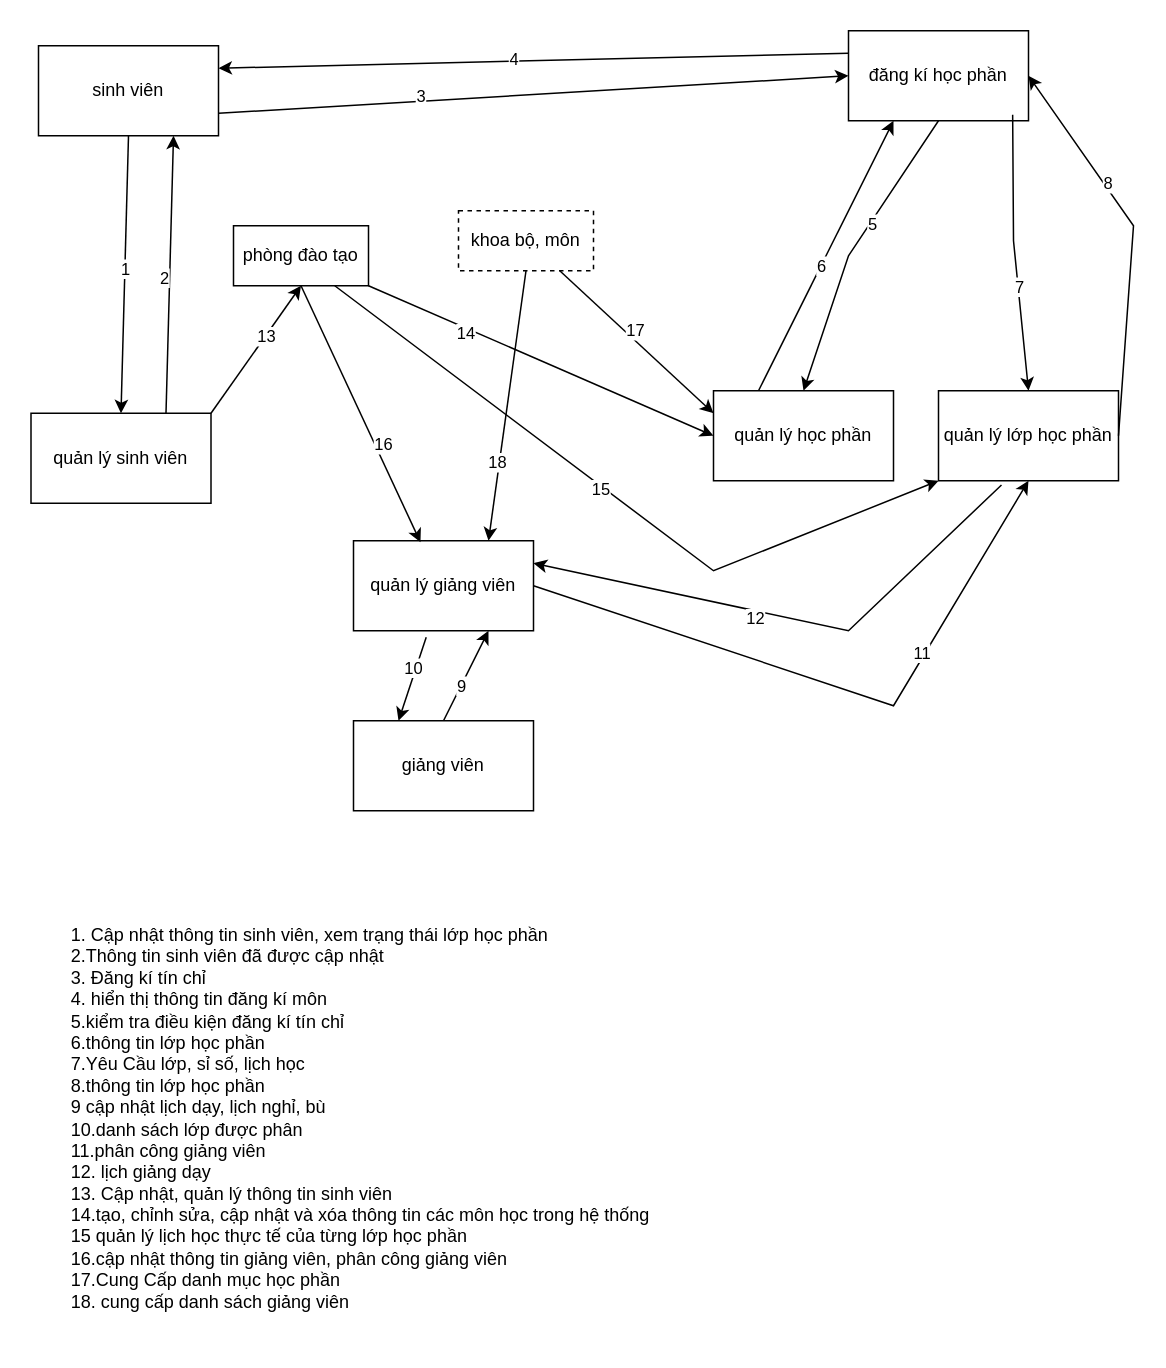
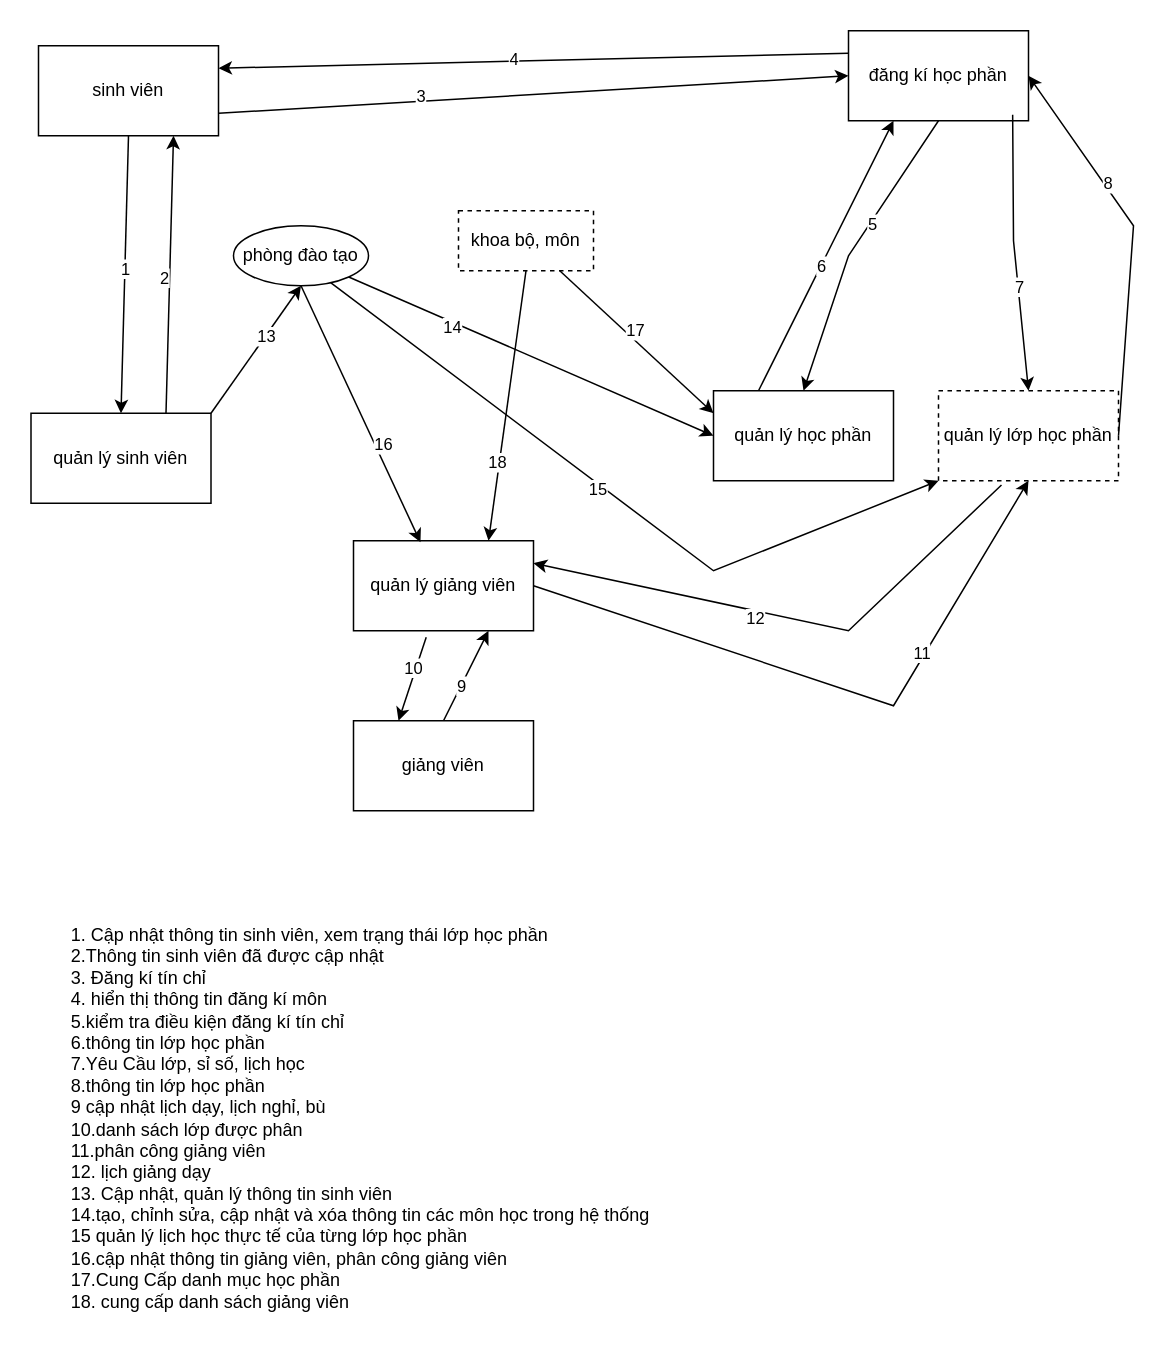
  <mxCell id="0" />
  <mxCell id="1" parent="0" />
  <mxCell id="2" value="quản lý sinh viên" style="rounded=0;whiteSpace=wrap;html=1;" vertex="1" parent="1"><mxGeometry x="20" y="275" width="120" height="60" as="geometry" /></mxCell>
  <mxCell id="3" value="sinh viên" style="rounded=0;whiteSpace=wrap;html=1;" vertex="1" parent="1"><mxGeometry x="25" y="30" width="120" height="60" as="geometry" /></mxCell>
  <mxCell id="4" value="" style="endArrow=classic;html=1;rounded=0;entryX=0.5;entryY=0;entryDx=0;entryDy=0;exitX=0.5;exitY=1;exitDx=0;exitDy=0;" edge="1" parent="1" source="3" target="2"><mxGeometry width="50" height="50" relative="1" as="geometry"><mxPoint x="255" y="90" as="sourcePoint" /><mxPoint x="455" y="220" as="targetPoint" /></mxGeometry></mxCell>
  <mxCell id="5" value="1" style="edgeLabel;html=1;align=center;verticalAlign=middle;resizable=0;points=[];" vertex="1" connectable="0" parent="4"><mxGeometry x="-0.045" relative="1" as="geometry"><mxPoint y="1" as="offset" /></mxGeometry></mxCell>
  <mxCell id="6" value="" style="endArrow=classic;html=1;rounded=0;exitX=0.75;exitY=0;exitDx=0;exitDy=0;entryX=0.75;entryY=1;entryDx=0;entryDy=0;" edge="1" parent="1" source="2" target="3"><mxGeometry width="50" height="50" relative="1" as="geometry"><mxPoint x="405" y="-30" as="sourcePoint" /><mxPoint x="455" y="-80" as="targetPoint" /></mxGeometry></mxCell>
  <mxCell id="7" value="2" style="edgeLabel;html=1;align=center;verticalAlign=middle;resizable=0;points=[];" vertex="1" connectable="0" parent="6"><mxGeometry x="-0.022" y="4" relative="1" as="geometry"><mxPoint as="offset" /></mxGeometry></mxCell>
- <mxCell id="8" value="phòng đào tạo" style="rounded=0;whiteSpace=wrap;html=1;" vertex="1" parent="1"><mxGeometry x="155" y="150" width="90" height="40" as="geometry" /></mxCell>
+ <mxCell id="8" value="phòng đào tạo" style="ellipse;whiteSpace=wrap;html=1;" vertex="1" parent="1"><mxGeometry x="155" y="150" width="90" height="40" as="geometry" /></mxCell>
  <mxCell id="9" value="đăng kí học phần" style="rounded=0;whiteSpace=wrap;html=1;" vertex="1" parent="1"><mxGeometry x="565" y="20" width="120" height="60" as="geometry" /></mxCell>
  <mxCell id="10" value="" style="endArrow=classic;html=1;rounded=0;exitX=1;exitY=0.75;exitDx=0;exitDy=0;entryX=0;entryY=0.5;entryDx=0;entryDy=0;" edge="1" parent="1" source="3" target="9"><mxGeometry width="50" height="50" relative="1" as="geometry"><mxPoint x="315" y="240" as="sourcePoint" /><mxPoint x="365" y="190" as="targetPoint" /></mxGeometry></mxCell>
  <mxCell id="11" value="3" style="edgeLabel;html=1;align=center;verticalAlign=middle;resizable=0;points=[];" vertex="1" connectable="0" parent="10"><mxGeometry x="-0.358" y="3" relative="1" as="geometry"><mxPoint as="offset" /></mxGeometry></mxCell>
  <mxCell id="12" value="" style="endArrow=classic;html=1;rounded=0;exitX=0;exitY=0.25;exitDx=0;exitDy=0;entryX=1;entryY=0.25;entryDx=0;entryDy=0;" edge="1" parent="1" source="9" target="3"><mxGeometry width="50" height="50" relative="1" as="geometry"><mxPoint x="315" y="240" as="sourcePoint" /><mxPoint x="365" y="190" as="targetPoint" /></mxGeometry></mxCell>
  <mxCell id="13" value="4" style="edgeLabel;html=1;align=center;verticalAlign=middle;resizable=0;points=[];" vertex="1" connectable="0" parent="12"><mxGeometry x="0.068" y="-2" relative="1" as="geometry"><mxPoint as="offset" /></mxGeometry></mxCell>
- <mxCell id="14" value="quản lý lớp học phần" style="rounded=0;whiteSpace=wrap;html=1;" vertex="1" parent="1"><mxGeometry x="625" y="260" width="120" height="60" as="geometry" /></mxCell>
+ <mxCell id="14" value="quản lý lớp học phần" style="rounded=0;whiteSpace=wrap;html=1;dashed=1;" vertex="1" parent="1"><mxGeometry x="625" y="260" width="120" height="60" as="geometry" /></mxCell>
  <mxCell id="15" value="quản lý học phần" style="rounded=0;whiteSpace=wrap;html=1;" vertex="1" parent="1"><mxGeometry x="475" y="260" width="120" height="60" as="geometry" /></mxCell>
  <mxCell id="16" value="" style="endArrow=classic;html=1;rounded=0;entryX=0.5;entryY=0;entryDx=0;entryDy=0;exitX=0.5;exitY=1;exitDx=0;exitDy=0;" edge="1" parent="1" source="9" target="15"><mxGeometry width="50" height="50" relative="1" as="geometry"><mxPoint x="315" y="240" as="sourcePoint" /><mxPoint x="365" y="190" as="targetPoint" /><Array as="points"><mxPoint x="565" y="170" /></Array></mxGeometry></mxCell>
  <mxCell id="17" value="5" style="edgeLabel;html=1;align=center;verticalAlign=middle;resizable=0;points=[];" vertex="1" connectable="0" parent="16"><mxGeometry x="-0.193" y="1" relative="1" as="geometry"><mxPoint as="offset" /></mxGeometry></mxCell>
  <mxCell id="18" value="" style="endArrow=classic;html=1;rounded=0;entryX=0.25;entryY=1;entryDx=0;entryDy=0;exitX=0.25;exitY=0;exitDx=0;exitDy=0;" edge="1" parent="1" source="15" target="9"><mxGeometry width="50" height="50" relative="1" as="geometry"><mxPoint x="415" y="260" as="sourcePoint" /><mxPoint x="465" y="210" as="targetPoint" /></mxGeometry></mxCell>
  <mxCell id="19" value="6" style="edgeLabel;html=1;align=center;verticalAlign=middle;resizable=0;points=[];" vertex="1" connectable="0" parent="18"><mxGeometry x="-0.08" y="1" relative="1" as="geometry"><mxPoint x="1" as="offset" /></mxGeometry></mxCell>
  <mxCell id="20" value="" style="endArrow=classic;html=1;rounded=0;entryX=0.5;entryY=0;entryDx=0;entryDy=0;exitX=0.912;exitY=0.932;exitDx=0;exitDy=0;exitPerimeter=0;" edge="1" parent="1" source="9" target="14"><mxGeometry width="50" height="50" relative="1" as="geometry"><mxPoint x="705" y="190" as="sourcePoint" /><mxPoint x="365" y="190" as="targetPoint" /><Array as="points"><mxPoint x="675" y="160" /></Array></mxGeometry></mxCell>
  <mxCell id="21" value="7" style="edgeLabel;html=1;align=center;verticalAlign=middle;resizable=0;points=[];" vertex="1" connectable="0" parent="20"><mxGeometry x="0.241" relative="1" as="geometry"><mxPoint as="offset" /></mxGeometry></mxCell>
  <mxCell id="22" value="" style="endArrow=classic;html=1;rounded=0;exitX=1;exitY=0.5;exitDx=0;exitDy=0;entryX=1;entryY=0.5;entryDx=0;entryDy=0;" edge="1" parent="1" source="14" target="9"><mxGeometry width="50" height="50" relative="1" as="geometry"><mxPoint x="315" y="240" as="sourcePoint" /><mxPoint x="365" y="190" as="targetPoint" /><Array as="points"><mxPoint x="755" y="150" /></Array></mxGeometry></mxCell>
  <mxCell id="23" value="8" style="edgeLabel;html=1;align=center;verticalAlign=middle;resizable=0;points=[];" vertex="1" connectable="0" parent="22"><mxGeometry x="0.315" y="-2" relative="1" as="geometry"><mxPoint y="-1" as="offset" /></mxGeometry></mxCell>
  <mxCell id="24" value="quản lý giảng viên" style="rounded=0;whiteSpace=wrap;html=1;" vertex="1" parent="1"><mxGeometry x="235" y="360" width="120" height="60" as="geometry" /></mxCell>
  <mxCell id="25" value="giảng viên" style="rounded=0;whiteSpace=wrap;html=1;" vertex="1" parent="1"><mxGeometry x="235" y="480" width="120" height="60" as="geometry" /></mxCell>
  <mxCell id="26" value="" style="endArrow=classic;html=1;rounded=0;entryX=0.25;entryY=0;entryDx=0;entryDy=0;exitX=0.404;exitY=1.073;exitDx=0;exitDy=0;exitPerimeter=0;" edge="1" parent="1" source="24" target="25"><mxGeometry width="50" height="50" relative="1" as="geometry"><mxPoint x="315" y="240" as="sourcePoint" /><mxPoint x="365" y="190" as="targetPoint" /></mxGeometry></mxCell>
  <mxCell id="27" value="10" style="edgeLabel;html=1;align=center;verticalAlign=middle;resizable=0;points=[];" vertex="1" connectable="0" parent="26"><mxGeometry x="-0.297" y="-3" relative="1" as="geometry"><mxPoint y="1" as="offset" /></mxGeometry></mxCell>
  <mxCell id="28" value="" style="endArrow=classic;html=1;rounded=0;exitX=0.5;exitY=0;exitDx=0;exitDy=0;entryX=0.75;entryY=1;entryDx=0;entryDy=0;" edge="1" parent="1" source="25" target="24"><mxGeometry width="50" height="50" relative="1" as="geometry"><mxPoint x="315" y="240" as="sourcePoint" /><mxPoint x="365" y="190" as="targetPoint" /></mxGeometry></mxCell>
  <mxCell id="29" value="9" style="edgeLabel;html=1;align=center;verticalAlign=middle;resizable=0;points=[];" vertex="1" connectable="0" parent="28"><mxGeometry x="-0.188" y="1" relative="1" as="geometry"><mxPoint y="1" as="offset" /></mxGeometry></mxCell>
  <mxCell id="30" value="" style="endArrow=classic;html=1;rounded=0;exitX=1;exitY=0.5;exitDx=0;exitDy=0;entryX=0.5;entryY=1;entryDx=0;entryDy=0;" edge="1" parent="1" source="24" target="14"><mxGeometry width="50" height="50" relative="1" as="geometry"><mxPoint x="315" y="240" as="sourcePoint" /><mxPoint x="365" y="190" as="targetPoint" /><Array as="points"><mxPoint x="595" y="470" /></Array></mxGeometry></mxCell>
  <mxCell id="31" value="11" style="edgeLabel;html=1;align=center;verticalAlign=middle;resizable=0;points=[];" vertex="1" connectable="0" parent="30"><mxGeometry x="0.371" y="2" relative="1" as="geometry"><mxPoint as="offset" /></mxGeometry></mxCell>
  <mxCell id="32" value="" style="endArrow=classic;html=1;rounded=0;exitX=0.35;exitY=1.047;exitDx=0;exitDy=0;entryX=1;entryY=0.25;entryDx=0;entryDy=0;exitPerimeter=0;" edge="1" parent="1" source="14" target="24"><mxGeometry width="50" height="50" relative="1" as="geometry"><mxPoint x="315" y="240" as="sourcePoint" /><mxPoint x="365" y="190" as="targetPoint" /><Array as="points"><mxPoint x="565" y="420" /></Array></mxGeometry></mxCell>
  <mxCell id="33" value="12" style="edgeLabel;html=1;align=center;verticalAlign=middle;resizable=0;points=[];" vertex="1" connectable="0" parent="32"><mxGeometry x="0.155" y="5" relative="1" as="geometry"><mxPoint x="1" as="offset" /></mxGeometry></mxCell>
  <mxCell id="34" value="" style="endArrow=classic;html=1;rounded=0;exitX=1;exitY=0;exitDx=0;exitDy=0;entryX=0.5;entryY=1;entryDx=0;entryDy=0;" edge="1" parent="1" source="2" target="8"><mxGeometry width="50" height="50" relative="1" as="geometry"><mxPoint x="355" y="360" as="sourcePoint" /><mxPoint x="405" y="310" as="targetPoint" /></mxGeometry></mxCell>
  <mxCell id="35" value="13" style="edgeLabel;html=1;align=center;verticalAlign=middle;resizable=0;points=[];" vertex="1" connectable="0" parent="34"><mxGeometry x="0.206" relative="1" as="geometry"><mxPoint as="offset" /></mxGeometry></mxCell>
  <mxCell id="36" value="" style="endArrow=classic;html=1;rounded=0;exitX=1;exitY=1;exitDx=0;exitDy=0;entryX=0;entryY=0.5;entryDx=0;entryDy=0;" edge="1" parent="1" source="8" target="15"><mxGeometry width="50" height="50" relative="1" as="geometry"><mxPoint x="355" y="360" as="sourcePoint" /><mxPoint x="405" y="310" as="targetPoint" /></mxGeometry></mxCell>
  <mxCell id="37" value="14" style="edgeLabel;html=1;align=center;verticalAlign=middle;resizable=0;points=[];" vertex="1" connectable="0" parent="36"><mxGeometry x="-0.429" y="-3" relative="1" as="geometry"><mxPoint as="offset" /></mxGeometry></mxCell>
  <mxCell id="38" value="" style="endArrow=classic;html=1;rounded=0;exitX=0.75;exitY=1;exitDx=0;exitDy=0;entryX=0;entryY=1;entryDx=0;entryDy=0;" edge="1" parent="1" source="8" target="14"><mxGeometry width="50" height="50" relative="1" as="geometry"><mxPoint x="355" y="360" as="sourcePoint" /><mxPoint x="405" y="310" as="targetPoint" /><Array as="points"><mxPoint x="475" y="380" /></Array></mxGeometry></mxCell>
  <mxCell id="39" value="15" style="edgeLabel;html=1;align=center;verticalAlign=middle;resizable=0;points=[];" vertex="1" connectable="0" parent="38"><mxGeometry x="-0.069" y="-3" relative="1" as="geometry"><mxPoint x="1" as="offset" /></mxGeometry></mxCell>
  <mxCell id="40" value="" style="endArrow=classic;html=1;rounded=0;exitX=0.5;exitY=1;exitDx=0;exitDy=0;entryX=0.372;entryY=0.017;entryDx=0;entryDy=0;entryPerimeter=0;" edge="1" parent="1" source="8" target="24"><mxGeometry width="50" height="50" relative="1" as="geometry"><mxPoint x="335" y="270" as="sourcePoint" /><mxPoint x="385" y="220" as="targetPoint" /></mxGeometry></mxCell>
  <mxCell id="41" value="16" style="edgeLabel;html=1;align=center;verticalAlign=middle;resizable=0;points=[];" vertex="1" connectable="0" parent="40"><mxGeometry x="0.259" y="5" relative="1" as="geometry"><mxPoint as="offset" /></mxGeometry></mxCell>
  <mxCell id="42" value="khoa bộ, môn" style="rounded=0;whiteSpace=wrap;html=1;dashed=1;" vertex="1" parent="1"><mxGeometry x="305" y="140" width="90" height="40" as="geometry" /></mxCell>
  <mxCell id="43" value="" style="endArrow=classic;html=1;rounded=0;exitX=0.75;exitY=1;exitDx=0;exitDy=0;entryX=0;entryY=0.25;entryDx=0;entryDy=0;" edge="1" parent="1" source="42" target="15"><mxGeometry width="50" height="50" relative="1" as="geometry"><mxPoint x="335" y="270" as="sourcePoint" /><mxPoint x="385" y="220" as="targetPoint" /></mxGeometry></mxCell>
  <mxCell id="44" value="17" style="edgeLabel;html=1;align=center;verticalAlign=middle;resizable=0;points=[];" vertex="1" connectable="0" parent="43"><mxGeometry x="-0.09" y="5" relative="1" as="geometry"><mxPoint as="offset" /></mxGeometry></mxCell>
  <mxCell id="45" value="" style="endArrow=classic;html=1;rounded=0;exitX=0.5;exitY=1;exitDx=0;exitDy=0;entryX=0.75;entryY=0;entryDx=0;entryDy=0;" edge="1" parent="1" source="42" target="24"><mxGeometry width="50" height="50" relative="1" as="geometry"><mxPoint x="335" y="270" as="sourcePoint" /><mxPoint x="385" y="220" as="targetPoint" /></mxGeometry></mxCell>
  <mxCell id="46" value="18" style="edgeLabel;html=1;align=center;verticalAlign=middle;resizable=0;points=[];" vertex="1" connectable="0" parent="45"><mxGeometry x="0.434" y="-2" relative="1" as="geometry"><mxPoint y="-1" as="offset" /></mxGeometry></mxCell>
  <mxCell id="47" value="1. Cập nhật thông tin sinh viên, xem trạng thái lớp học phần&lt;div&gt;2.Thông tin sinh viên đã được cập nhật&lt;/div&gt;&lt;div&gt;3. Đăng kí tín chỉ&lt;/div&gt;&lt;div&gt;4. hiển thị thông tin đăng kí môn&lt;/div&gt;&lt;div&gt;5.kiểm tra điều kiện đăng kí tín chỉ&lt;/div&gt;&lt;div&gt;6.thông tin lớp học phần&lt;/div&gt;&lt;div&gt;7.Yêu Cầu lớp, sỉ số, lịch học&lt;/div&gt;&lt;div&gt;8.thông tin lớp học phần&lt;/div&gt;&lt;div&gt;9 cập nhật lịch dạy, lịch nghỉ, bù&lt;/div&gt;&lt;div&gt;10.danh sách lớp được phân&lt;/div&gt;&lt;div&gt;11.phân công giảng viên&lt;/div&gt;&lt;div&gt;12. lịch giảng dạy&lt;/div&gt;&lt;div&gt;13. Cập nhật, quản lý thông tin sinh viên&lt;/div&gt;&lt;div&gt;&lt;span style=&quot;background-color: transparent; color: light-dark(rgb(0, 0, 0), rgb(255, 255, 255));&quot;&gt;14.&lt;/span&gt;&lt;span style=&quot;background-color: transparent; color: light-dark(rgb(0, 0, 0), rgb(255, 255, 255));&quot; data-end=&quot;642&quot; data-start=&quot;585&quot;&gt;tạo, chỉnh sửa, cập nhật và xóa thông tin các môn học&lt;/span&gt;&lt;span style=&quot;background-color: transparent; color: light-dark(rgb(0, 0, 0), rgb(255, 255, 255));&quot;&gt; trong hệ thống&lt;/span&gt;&lt;/div&gt;&lt;div&gt;&lt;span style=&quot;background-color: transparent; color: light-dark(rgb(0, 0, 0), rgb(255, 255, 255));&quot;&gt;15&amp;nbsp;&lt;/span&gt;&lt;span style=&quot;background-color: transparent; color: light-dark(rgb(0, 0, 0), rgb(255, 255, 255));&quot;&gt;quản lý lịch học thực tế của từng lớp học phần&lt;/span&gt;&lt;/div&gt;&lt;div&gt;&lt;span style=&quot;background-color: transparent; color: light-dark(rgb(0, 0, 0), rgb(255, 255, 255));&quot;&gt;16.&lt;/span&gt;&lt;span style=&quot;background-color: transparent; color: light-dark(rgb(0, 0, 0), rgb(255, 255, 255));&quot; data-end=&quot;648&quot; data-start=&quot;580&quot;&gt;cập nhật thông tin giảng viên, phân công giảng viên&lt;/span&gt;&lt;/div&gt;&lt;div&gt;&lt;span style=&quot;background-color: transparent; color: light-dark(rgb(0, 0, 0), rgb(255, 255, 255));&quot; data-end=&quot;648&quot; data-start=&quot;580&quot;&gt;17.Cung Cấp danh mục học phần&lt;/span&gt;&lt;/div&gt;&lt;div&gt;&lt;span style=&quot;background-color: transparent; color: light-dark(rgb(0, 0, 0), rgb(255, 255, 255));&quot; data-end=&quot;648&quot; data-start=&quot;580&quot;&gt;18. cung cấp danh sách giảng viên&lt;/span&gt;&lt;/div&gt;" style="text;html=1;align=left;verticalAlign=middle;whiteSpace=wrap;rounded=0;" vertex="1" parent="1"><mxGeometry x="45" y="600" width="700" height="290" as="geometry" /></mxCell>
